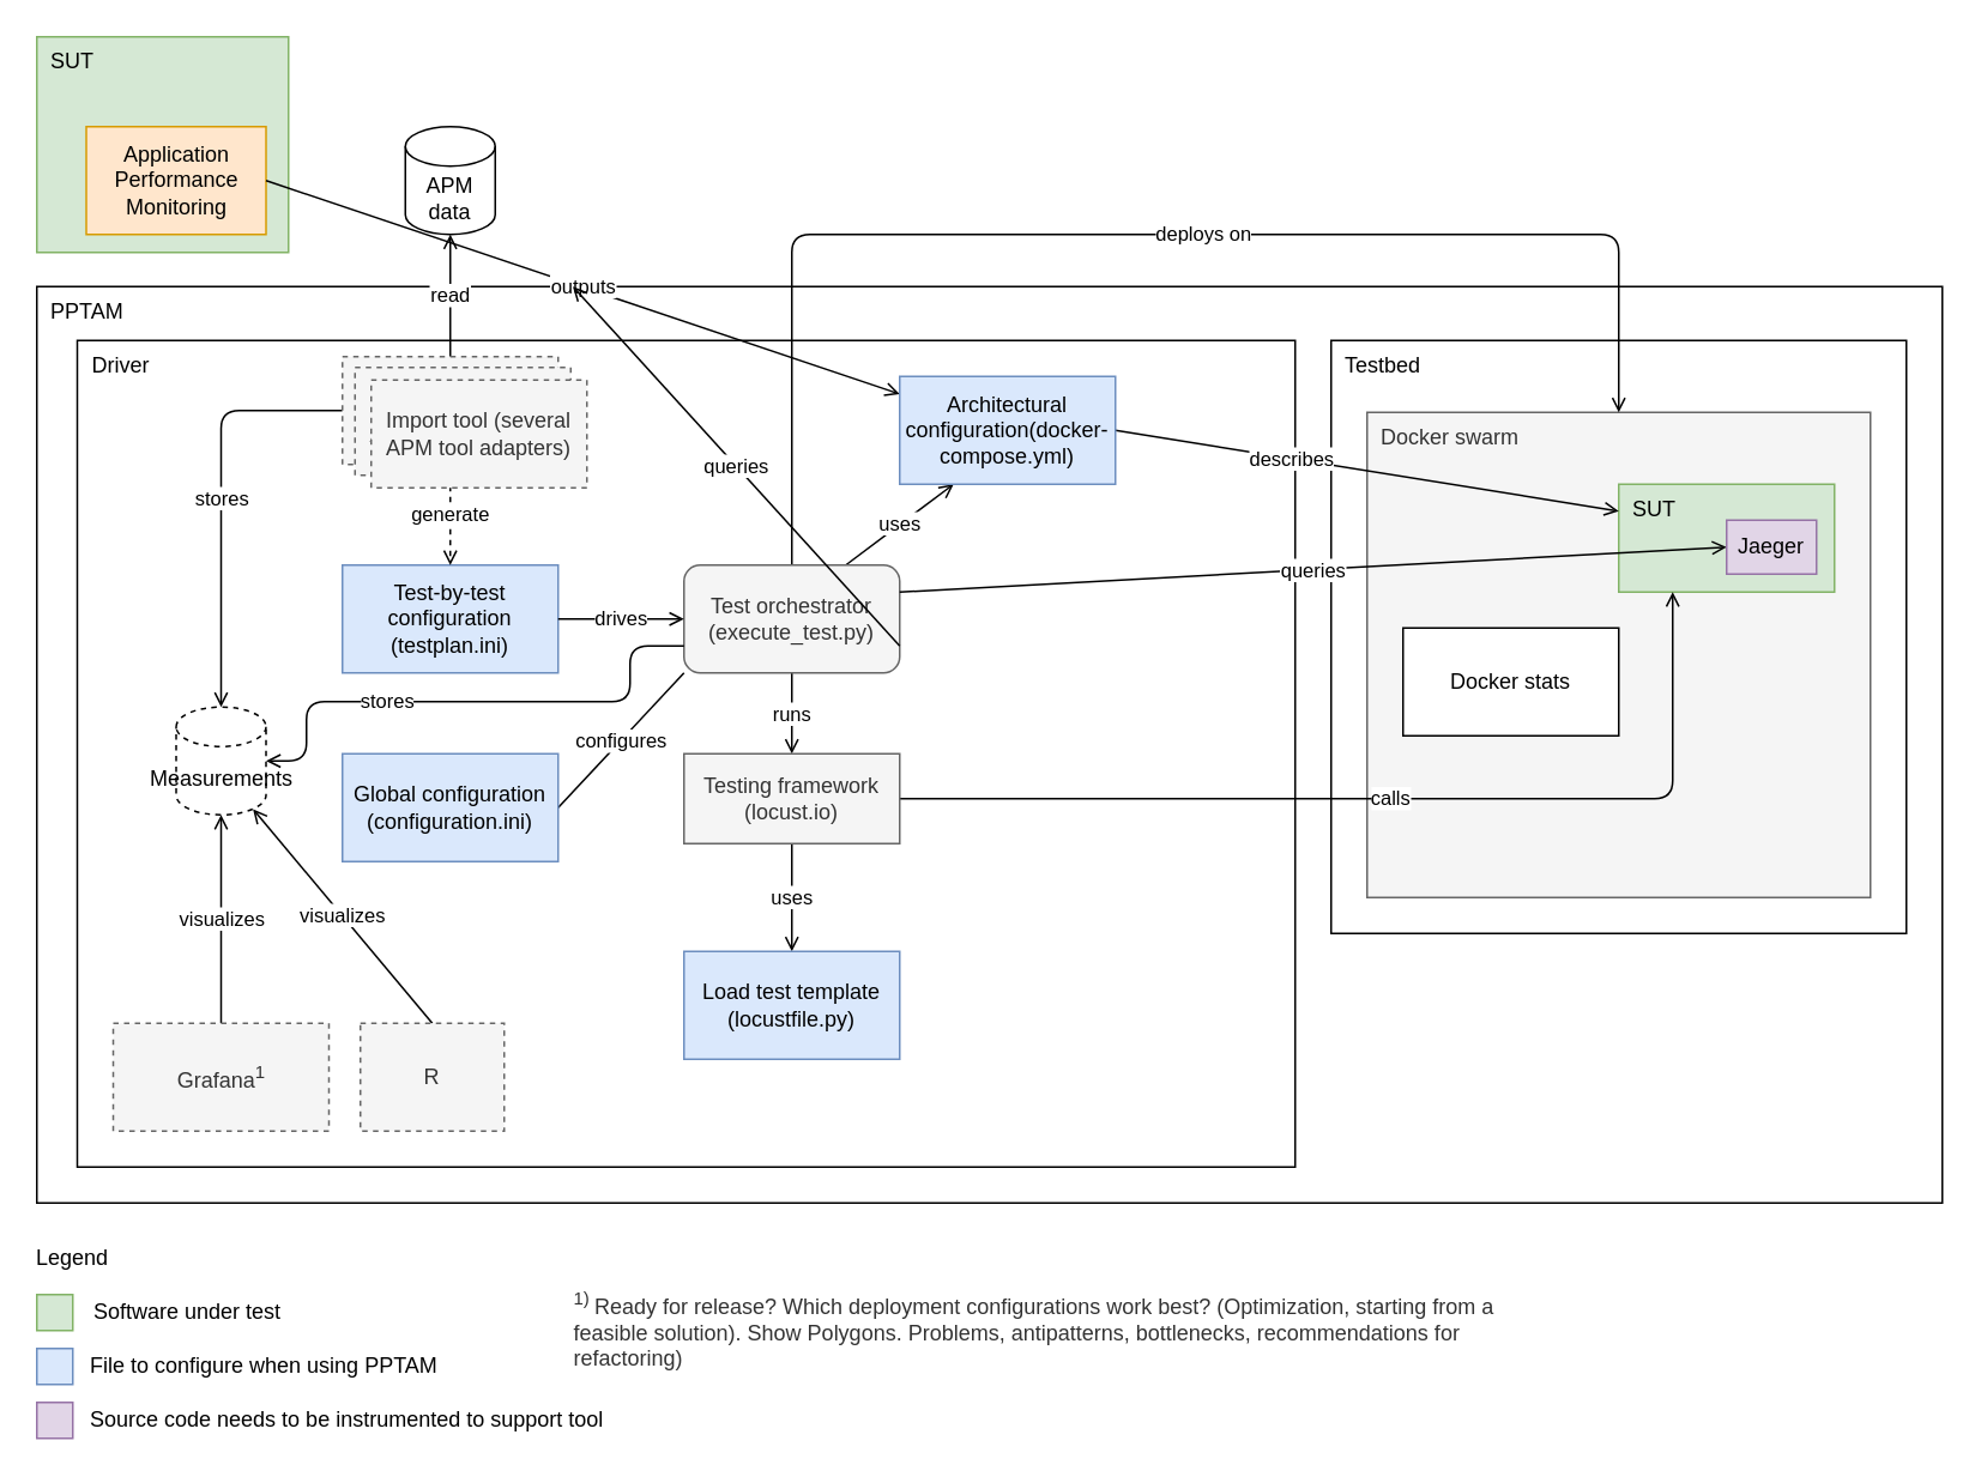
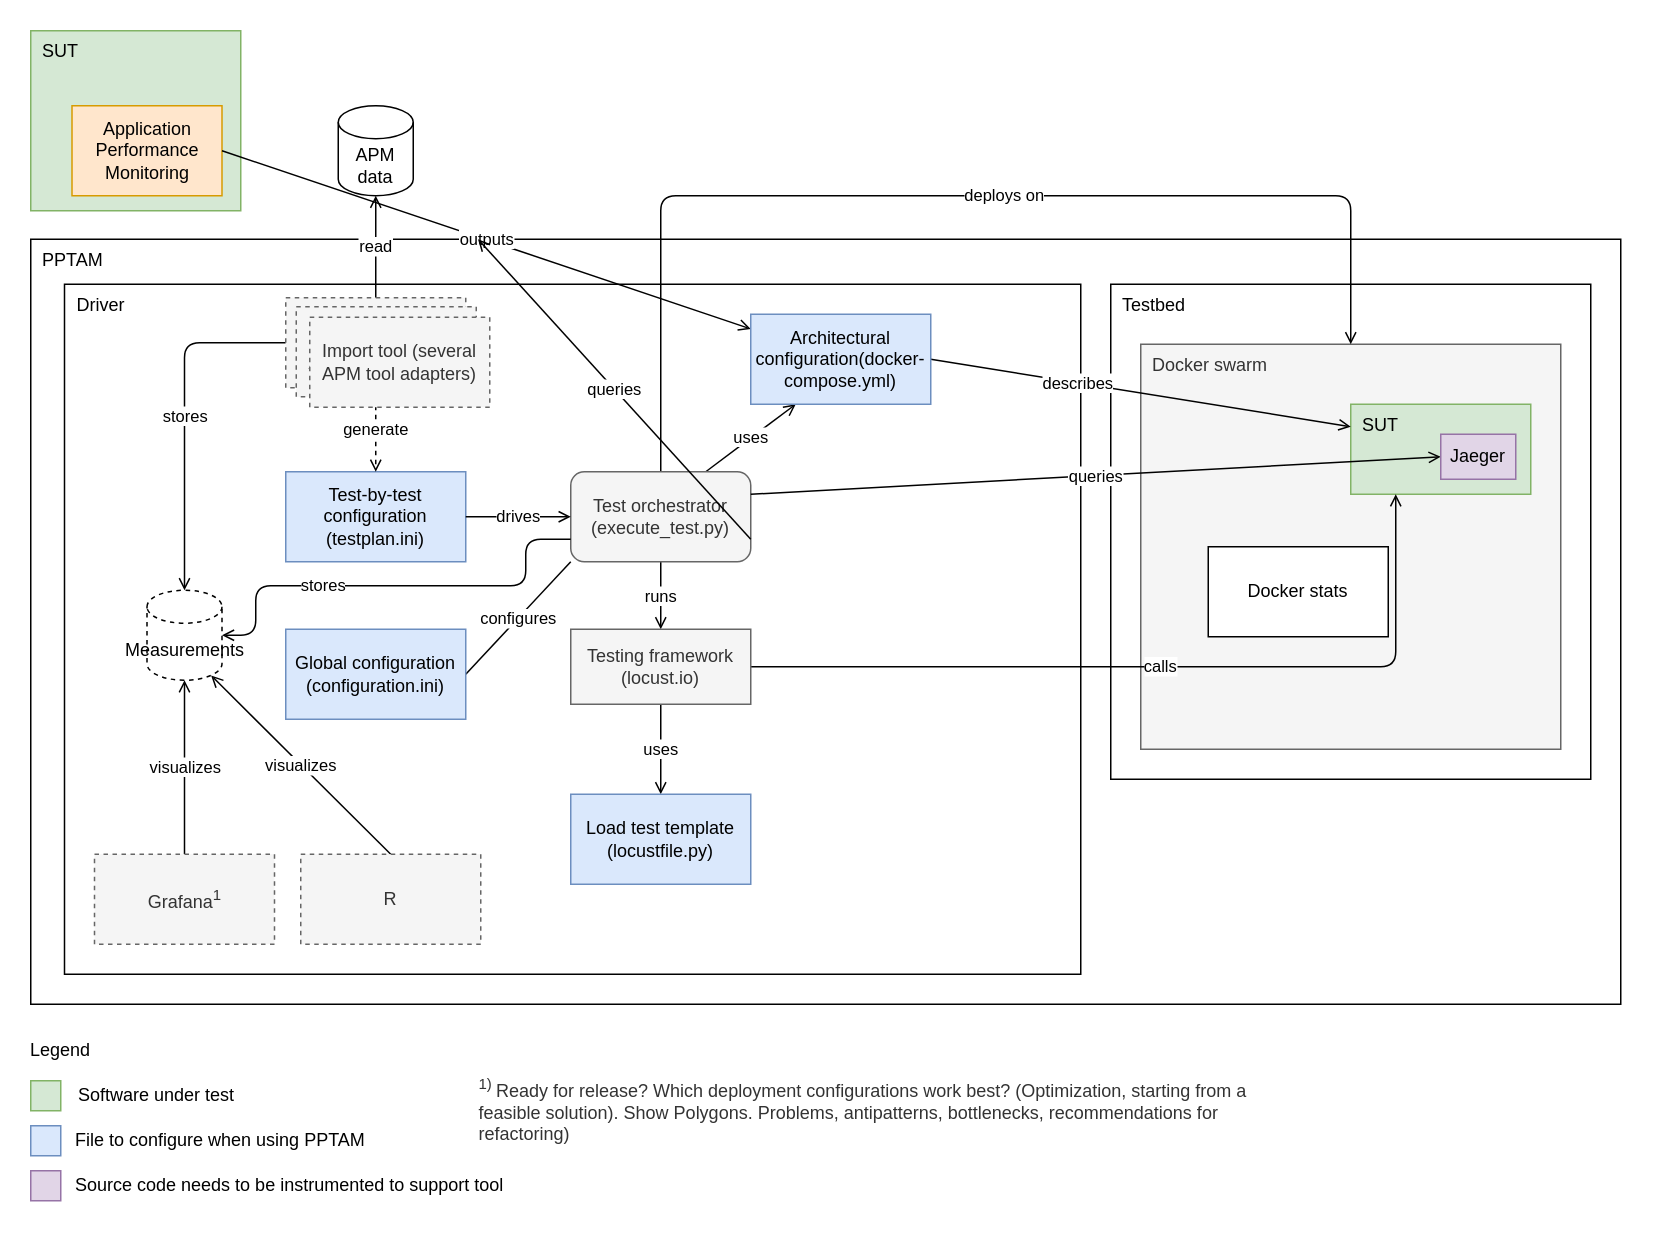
  <mxCell id="0" />
  <mxCell id="1" parent="0" />
  <mxCell id="2" value="PPTAM" style="rounded=0;whiteSpace=wrap;html=1;verticalAlign=top;align=left;spacingLeft=6;" parent="1" vertex="1"><mxGeometry x="20" y="159" width="1060" height="510" as="geometry" /></mxCell>
  <mxCell id="3" value="Driver" style="rounded=0;whiteSpace=wrap;html=1;verticalAlign=top;align=left;spacingLeft=6;" parent="1" vertex="1"><mxGeometry x="42.5" y="189" width="677.5" height="460" as="geometry" /></mxCell>
  <mxCell id="4" value="SUT" style="rounded=0;whiteSpace=wrap;html=1;verticalAlign=top;align=left;spacingLeft=6;fillColor=#d5e8d4;strokeColor=#82b366;" parent="1" vertex="1"><mxGeometry x="20" y="20" width="140" height="120" as="geometry" /></mxCell>
  <mxCell id="5" value="Application Performance Monitoring" style="rounded=0;whiteSpace=wrap;html=1;align=center;fillColor=#ffe6cc;strokeColor=#d79b00;verticalAlign=middle;" parent="1" vertex="1"><mxGeometry x="47.5" y="70" width="100" height="60" as="geometry" /></mxCell>
  <mxCell id="6" value="APM data" style="shape=cylinder3;whiteSpace=wrap;html=1;boundedLbl=1;backgroundOutline=1;size=11;align=center;verticalAlign=middle;" parent="1" vertex="1"><mxGeometry x="225" y="70" width="50" height="60" as="geometry" /></mxCell>
  <mxCell id="7" value="outputs" style="endArrow=open;html=1;comic=0;exitX=1;exitY=0.5;exitDx=0;exitDy=0;endFill=0;" parent="1" source="5" target="18" edge="1"><mxGeometry width="50" height="50" relative="1" as="geometry"><mxPoint x="158" y="90" as="sourcePoint" /><mxPoint x="375" y="340" as="targetPoint" /></mxGeometry></mxCell>
  <mxCell id="8" value="Testbed" style="rounded=0;whiteSpace=wrap;html=1;verticalAlign=top;align=left;spacingLeft=6;" parent="1" vertex="1"><mxGeometry x="740" y="189" width="320" height="330" as="geometry" /></mxCell>
  <mxCell id="9" value="Docker swarm" style="rounded=0;whiteSpace=wrap;html=1;verticalAlign=top;align=left;spacingLeft=6;fillColor=#f5f5f5;strokeColor=#666666;fontColor=#333333;" parent="1" vertex="1"><mxGeometry x="760" y="229" width="280" height="270" as="geometry" /></mxCell>
  <mxCell id="10" value="Test-by-test configuration (testplan.ini)" style="rounded=0;whiteSpace=wrap;html=1;align=center;fillColor=#dae8fc;strokeColor=#6c8ebf;" parent="1" vertex="1"><mxGeometry x="190" y="314" width="120" height="60" as="geometry" /></mxCell>
  <mxCell id="11" value="deploys on" style="edgeStyle=orthogonalEdgeStyle;rounded=1;comic=0;orthogonalLoop=1;jettySize=auto;html=1;exitX=0.5;exitY=0;exitDx=0;exitDy=0;endArrow=open;endFill=0;entryX=0.5;entryY=0;entryDx=0;entryDy=0;" parent="1" source="14" target="9" edge="1"><mxGeometry x="0.111" relative="1" as="geometry"><mxPoint x="440" y="269" as="targetPoint" /><mxPoint as="offset" /><Array as="points"><mxPoint x="440" y="130" /><mxPoint x="900" y="130" /></Array></mxGeometry></mxCell>
  <mxCell id="12" value="uses" style="edgeStyle=none;comic=0;orthogonalLoop=1;jettySize=auto;html=1;exitX=0.75;exitY=0;exitDx=0;exitDy=0;entryX=0.25;entryY=1;entryDx=0;entryDy=0;endArrow=open;endFill=0;" parent="1" source="14" target="18" edge="1"><mxGeometry relative="1" as="geometry" /></mxCell>
  <mxCell id="13" value="runs" style="edgeStyle=orthogonalEdgeStyle;comic=0;orthogonalLoop=1;jettySize=auto;html=1;exitX=0.5;exitY=1;exitDx=0;exitDy=0;entryX=0.5;entryY=0;entryDx=0;entryDy=0;endArrow=open;endFill=0;" parent="1" source="14" target="24" edge="1"><mxGeometry relative="1" as="geometry" /></mxCell>
  <mxCell id="14" value="Test orchestrator (execute_test.py)" style="whiteSpace=wrap;html=1;align=center;fillColor=#f5f5f5;strokeColor=#666666;fontColor=#333333;rounded=1;" parent="1" vertex="1"><mxGeometry x="380" y="314" width="120" height="60" as="geometry" /></mxCell>
  <mxCell id="15" value="drives" style="endArrow=open;html=1;exitX=1;exitY=0.5;exitDx=0;exitDy=0;entryX=0;entryY=0.5;entryDx=0;entryDy=0;edgeStyle=orthogonalEdgeStyle;endFill=0;" parent="1" source="10" target="14" edge="1"><mxGeometry width="50" height="50" relative="1" as="geometry"><mxPoint x="530" y="434" as="sourcePoint" /><mxPoint x="580" y="384" as="targetPoint" /></mxGeometry></mxCell>
  <mxCell id="16" value="SUT" style="rounded=0;whiteSpace=wrap;html=1;verticalAlign=top;align=left;spacingLeft=6;fillColor=#d5e8d4;strokeColor=#82b366;" parent="1" vertex="1"><mxGeometry x="900" y="269" width="120" height="60" as="geometry" /></mxCell>
  <mxCell id="17" value="describes" style="comic=0;orthogonalLoop=1;jettySize=auto;html=1;exitX=1;exitY=0.5;exitDx=0;exitDy=0;entryX=0;entryY=0.25;entryDx=0;entryDy=0;endArrow=open;endFill=0;" parent="1" source="18" target="16" edge="1"><mxGeometry x="-0.304" relative="1" as="geometry"><mxPoint as="offset" /></mxGeometry></mxCell>
  <mxCell id="18" value="Architectural configuration(docker-compose.yml)" style="rounded=0;whiteSpace=wrap;html=1;align=center;fillColor=#dae8fc;strokeColor=#6c8ebf;" parent="1" vertex="1"><mxGeometry x="500" y="209" width="120" height="60" as="geometry" /></mxCell>
  <mxCell id="19" value="calls" style="comic=0;orthogonalLoop=1;jettySize=auto;html=1;exitX=1;exitY=0.5;exitDx=0;exitDy=0;entryX=0.25;entryY=1;entryDx=0;entryDy=0;endArrow=open;endFill=0;edgeStyle=orthogonalEdgeStyle;" parent="1" source="24" target="16" edge="1"><mxGeometry relative="1" as="geometry" /></mxCell>
  <mxCell id="20" value="queries" style="edgeStyle=none;comic=0;orthogonalLoop=1;jettySize=auto;html=1;exitX=1;exitY=0.75;exitDx=0;exitDy=0;startArrow=none;startFill=0;endArrow=open;endFill=0;" parent="1" source="14" target="2" edge="1"><mxGeometry relative="1" as="geometry" /></mxCell>
  <mxCell id="21" value="queries" style="edgeStyle=none;comic=0;orthogonalLoop=1;jettySize=auto;html=1;exitX=1;exitY=0.25;exitDx=0;exitDy=0;startArrow=none;startFill=0;endArrow=open;endFill=0;entryX=0;entryY=0.5;entryDx=0;entryDy=0;" parent="1" source="14" target="27" edge="1"><mxGeometry relative="1" as="geometry" /></mxCell>
  <mxCell id="22" value="stores" style="comic=0;orthogonalLoop=1;jettySize=auto;html=1;exitX=0;exitY=0.75;exitDx=0;exitDy=0;entryX=1;entryY=0.5;entryDx=0;entryDy=0;entryPerimeter=0;startArrow=none;startFill=0;endArrow=open;endFill=0;edgeStyle=orthogonalEdgeStyle;" parent="1" source="14" target="25" edge="1"><mxGeometry x="0.321" relative="1" as="geometry"><Array as="points"><mxPoint x="350" y="359" /><mxPoint x="350" y="390" /><mxPoint x="170" y="390" /><mxPoint x="170" y="423" /></Array><mxPoint as="offset" /></mxGeometry></mxCell>
  <mxCell id="23" value="uses" style="comic=0;orthogonalLoop=1;jettySize=auto;html=1;exitX=0.5;exitY=1;exitDx=0;exitDy=0;entryX=0.5;entryY=0;entryDx=0;entryDy=0;startArrow=none;startFill=0;endArrow=open;endFill=0;" parent="1" source="24" target="28" edge="1"><mxGeometry relative="1" as="geometry" /></mxCell>
  <mxCell id="24" value="Testing framework (locust.io)" style="rounded=0;whiteSpace=wrap;html=1;align=center;verticalAlign=middle;spacingTop=0;spacingBottom=0;fillColor=#f5f5f5;strokeColor=#666666;fontColor=#333333;" parent="1" vertex="1"><mxGeometry x="380" y="419" width="120" height="50" as="geometry" /></mxCell>
  <mxCell id="25" value="Measurements" style="shape=cylinder3;whiteSpace=wrap;html=1;boundedLbl=1;backgroundOutline=1;size=11;align=center;dashed=1;" parent="1" vertex="1"><mxGeometry x="97.5" y="393" width="50" height="60" as="geometry" /></mxCell>
- <mxCell id="26" value="Docker stats" style="rounded=0;whiteSpace=wrap;html=1;align=center;" parent="1" vertex="1"><mxGeometry x="780" y="349" width="120" height="60" as="geometry" /></mxCell>
+ <mxCell id="26" value="Docker stats" style="rounded=0;whiteSpace=wrap;html=1;align=center;" parent="1" vertex="1"><mxGeometry x="805" y="364" width="120" height="60" as="geometry" /></mxCell>
  <mxCell id="27" value="Jaeger" style="rounded=0;whiteSpace=wrap;html=1;align=center;fillColor=#e1d5e7;strokeColor=#9673a6;" parent="1" vertex="1"><mxGeometry x="960" y="289" width="50" height="30" as="geometry" /></mxCell>
  <mxCell id="28" value="Load test template (locustfile.py)" style="rounded=0;whiteSpace=wrap;html=1;align=center;fillColor=#dae8fc;strokeColor=#6c8ebf;verticalAlign=middle;spacingTop=0;spacingBottom=0;" parent="1" vertex="1"><mxGeometry x="380" y="529" width="120" height="60" as="geometry" /></mxCell>
  <mxCell id="29" value="visualizes" style="edgeStyle=none;comic=0;orthogonalLoop=1;jettySize=auto;html=1;exitX=0.5;exitY=0;exitDx=0;exitDy=0;entryX=0.5;entryY=1;entryDx=0;entryDy=0;entryPerimeter=0;startArrow=none;startFill=0;endArrow=open;endFill=0;" parent="1" source="30" target="25" edge="1"><mxGeometry relative="1" as="geometry" /></mxCell>
  <mxCell id="30" value="Grafana&lt;sup&gt;1&lt;/sup&gt;" style="rounded=0;whiteSpace=wrap;html=1;verticalAlign=middle;align=center;spacingLeft=0;fillColor=#f5f5f5;strokeColor=#666666;fontColor=#333333;dashed=1;" parent="1" vertex="1"><mxGeometry x="62.5" y="569" width="120" height="60" as="geometry" /></mxCell>
  <mxCell id="31" value="visualizes" style="edgeStyle=none;comic=0;orthogonalLoop=1;jettySize=auto;html=1;exitX=0.5;exitY=0;exitDx=0;exitDy=0;entryX=0.855;entryY=1;entryDx=0;entryDy=-3.19;entryPerimeter=0;startArrow=none;startFill=0;endArrow=open;endFill=0;" parent="1" source="32" target="25" edge="1"><mxGeometry relative="1" as="geometry" /></mxCell>
- <mxCell id="32" value="R" style="rounded=0;whiteSpace=wrap;html=1;verticalAlign=middle;align=center;spacingLeft=0;fillColor=#f5f5f5;strokeColor=#666666;fontColor=#333333;dashed=1;" parent="1" vertex="1"><mxGeometry x="200" y="569" width="80" height="60" as="geometry" /></mxCell>
+ <mxCell id="32" value="R" style="rounded=0;whiteSpace=wrap;html=1;verticalAlign=middle;align=center;spacingLeft=0;fillColor=#f5f5f5;strokeColor=#666666;fontColor=#333333;dashed=1;" parent="1" vertex="1"><mxGeometry x="200" y="569" width="120" height="60" as="geometry" /></mxCell>
  <mxCell id="33" value="read" style="edgeStyle=none;comic=0;orthogonalLoop=1;jettySize=auto;html=1;exitX=0.5;exitY=0;exitDx=0;exitDy=0;entryX=0.5;entryY=1;entryDx=0;entryDy=0;entryPerimeter=0;startArrow=none;startFill=0;endArrow=open;endFill=0;" parent="1" source="36" target="6" edge="1"><mxGeometry relative="1" as="geometry" /></mxCell>
  <mxCell id="34" value="generate" style="edgeStyle=none;comic=0;orthogonalLoop=1;jettySize=auto;html=1;exitX=0.5;exitY=1;exitDx=0;exitDy=0;entryX=0.5;entryY=0;entryDx=0;entryDy=0;startArrow=none;startFill=0;endArrow=open;endFill=0;dashed=1;" parent="1" source="36" target="10" edge="1"><mxGeometry relative="1" as="geometry" /></mxCell>
  <mxCell id="35" value="stores" style="edgeStyle=orthogonalEdgeStyle;comic=0;orthogonalLoop=1;jettySize=auto;html=1;exitX=0;exitY=0.5;exitDx=0;exitDy=0;startArrow=none;startFill=0;endArrow=open;endFill=0;" parent="1" source="36" target="25" edge="1"><mxGeometry relative="1" as="geometry" /></mxCell>
  <mxCell id="36" value="Import tool (several APM tool adapters)" style="rounded=0;whiteSpace=wrap;html=1;align=center;spacingLeft=0;fillColor=#f5f5f5;strokeColor=#666666;fontColor=#333333;dashed=1;" parent="1" vertex="1"><mxGeometry x="190" y="198" width="120" height="60" as="geometry" /></mxCell>
  <mxCell id="37" value="" style="rounded=0;whiteSpace=wrap;html=1;verticalAlign=top;align=left;spacingLeft=6;fillColor=#d5e8d4;strokeColor=#82b366;" parent="1" vertex="1"><mxGeometry x="20" y="720" width="20" height="20" as="geometry" /></mxCell>
  <mxCell id="38" value="Legend" style="text;html=1;strokeColor=none;fillColor=none;align=center;verticalAlign=middle;whiteSpace=wrap;rounded=0;" parent="1" vertex="1"><mxGeometry x="20" y="690" width="40" height="20" as="geometry" /></mxCell>
  <mxCell id="39" value="Software under test" style="text;html=1;strokeColor=none;fillColor=none;align=left;verticalAlign=middle;whiteSpace=wrap;rounded=0;" parent="1" vertex="1"><mxGeometry x="50" y="720" width="270" height="20" as="geometry" /></mxCell>
  <mxCell id="40" value="" style="rounded=0;whiteSpace=wrap;html=1;verticalAlign=top;align=left;spacingLeft=6;fillColor=#dae8fc;strokeColor=#6c8ebf;" parent="1" vertex="1"><mxGeometry x="20" y="750" width="20" height="20" as="geometry" /></mxCell>
  <mxCell id="41" value="File to configure when using PPTAM&amp;nbsp;" style="text;html=1;strokeColor=none;fillColor=none;align=left;verticalAlign=middle;whiteSpace=wrap;rounded=0;" parent="1" vertex="1"><mxGeometry x="47.5" y="750" width="312.5" height="20" as="geometry" /></mxCell>
  <mxCell id="42" value="" style="rounded=0;whiteSpace=wrap;html=1;verticalAlign=top;align=left;spacingLeft=6;fillColor=#e1d5e7;strokeColor=#9673a6;" parent="1" vertex="1"><mxGeometry x="20" y="780" width="20" height="20" as="geometry" /></mxCell>
  <mxCell id="43" value="Source code needs to be instrumented to support tool" style="text;html=1;strokeColor=none;fillColor=none;align=left;verticalAlign=middle;whiteSpace=wrap;rounded=0;" parent="1" vertex="1"><mxGeometry x="47.5" y="780" width="332.5" height="20" as="geometry" /></mxCell>
  <mxCell id="44" value="configures" style="comic=0;orthogonalLoop=1;jettySize=auto;html=1;exitX=1;exitY=0.5;exitDx=0;exitDy=0;entryX=0;entryY=1;entryDx=0;entryDy=0;startArrow=none;startFill=0;endArrow=none;endFill=0;" parent="1" source="45" target="14" edge="1"><mxGeometry relative="1" as="geometry" /></mxCell>
  <mxCell id="45" value="Global configuration (configuration.ini)" style="rounded=0;whiteSpace=wrap;html=1;align=center;fillColor=#dae8fc;strokeColor=#6c8ebf;" parent="1" vertex="1"><mxGeometry x="190" y="419" width="120" height="60" as="geometry" /></mxCell>
  <mxCell id="46" value="Import tool (several APM tool adapters)" style="rounded=0;whiteSpace=wrap;html=1;align=center;spacingLeft=0;fillColor=#f5f5f5;strokeColor=#666666;fontColor=#333333;dashed=1;" vertex="1" parent="1"><mxGeometry x="197" y="204" width="120" height="60" as="geometry" /></mxCell>
  <mxCell id="47" value="Import tool (several APM tool adapters)" style="rounded=0;whiteSpace=wrap;html=1;align=center;spacingLeft=0;fillColor=#f5f5f5;strokeColor=#666666;fontColor=#333333;dashed=1;" vertex="1" parent="1"><mxGeometry x="206" y="211" width="120" height="60" as="geometry" /></mxCell>
  <mxCell id="48" value="&lt;span style=&quot;color: rgb(51 , 51 , 51)&quot;&gt;&lt;sup&gt;1) &lt;/sup&gt;Ready for release? Which deployment configurations work best? (Optimization, starting from a feasible solution). Show Polygons. Problems, antipatterns, bottlenecks, recommendations for refactoring)&lt;/span&gt;" style="text;html=1;strokeColor=none;fillColor=none;align=left;verticalAlign=middle;whiteSpace=wrap;rounded=0;dashed=1;" vertex="1" parent="1"><mxGeometry x="317" y="720" width="550" height="40" as="geometry" /></mxCell>
